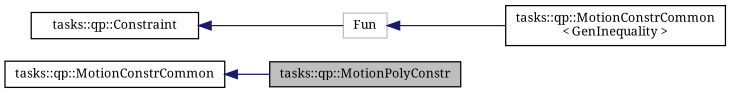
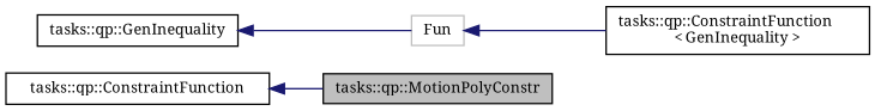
  digraph {
    fontname="Noto Serif"
    rankdir=LR
    node [color=black fillcolor=white fontname="Noto Serif" fontsize=10 shape=record style=filled]
    edge [color=midnightblue dir=back fontname="Noto Serif" fontsize=10 labelfontname=Helvetica labelfontsize=10 style=solid]
    n1 [fillcolor=grey75 fontcolor=black height=0.2 label="tasks::qp::MotionPolyConstr" width=0.4]
-   n2 [height=0.2 label="tasks::qp::MotionConstrCommon" width=0.4]
-   n3 [height=0.2 label="tasks::qp::MotionConstrCommon\l\< GenInequality \>" width=0.4]
-   n4 [height=0.2 label="tasks::qp::Constraint" width=0.4]
+   n2 [height=0.2 label="tasks::qp::ConstraintFunction" width=0.4]
+   n3 [height=0.2 label="tasks::qp::ConstraintFunction\l\< GenInequality \>" width=0.4]
+   n4 [height=0.2 label="tasks::qp::GenInequality" width=0.4]
    n5 [color=grey75 height=0.2 label=Fun width=0.4]
    n2 -> n1
    n4 -> n5
    n5 -> n3
  }
